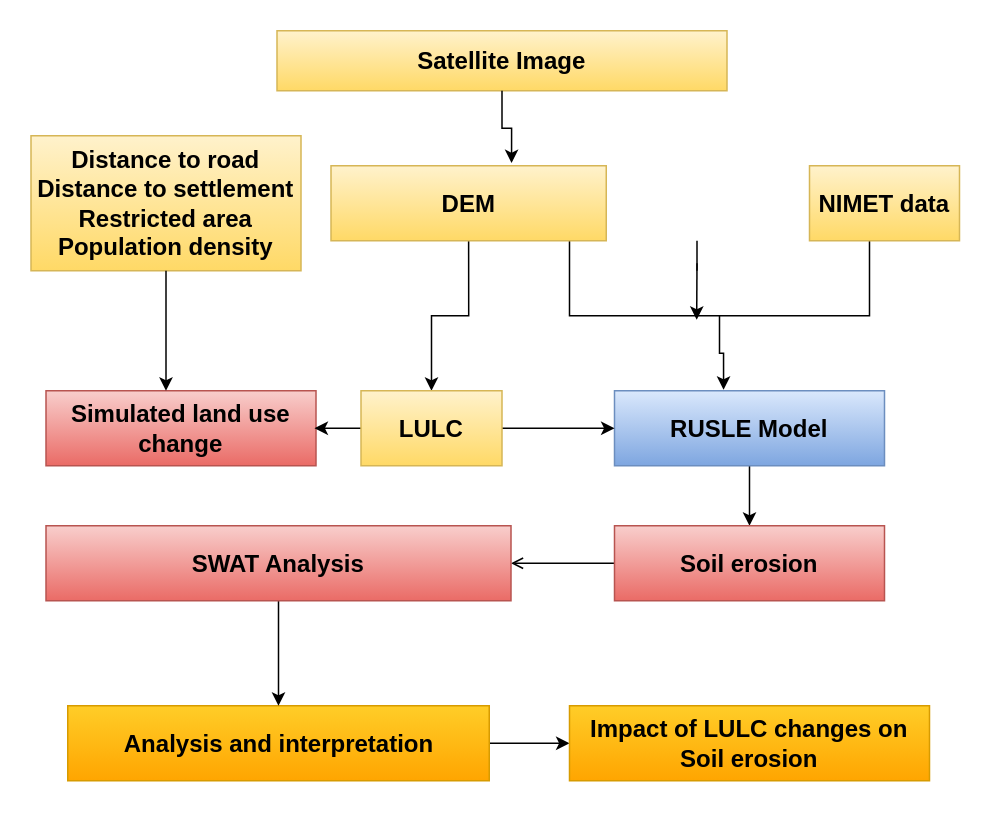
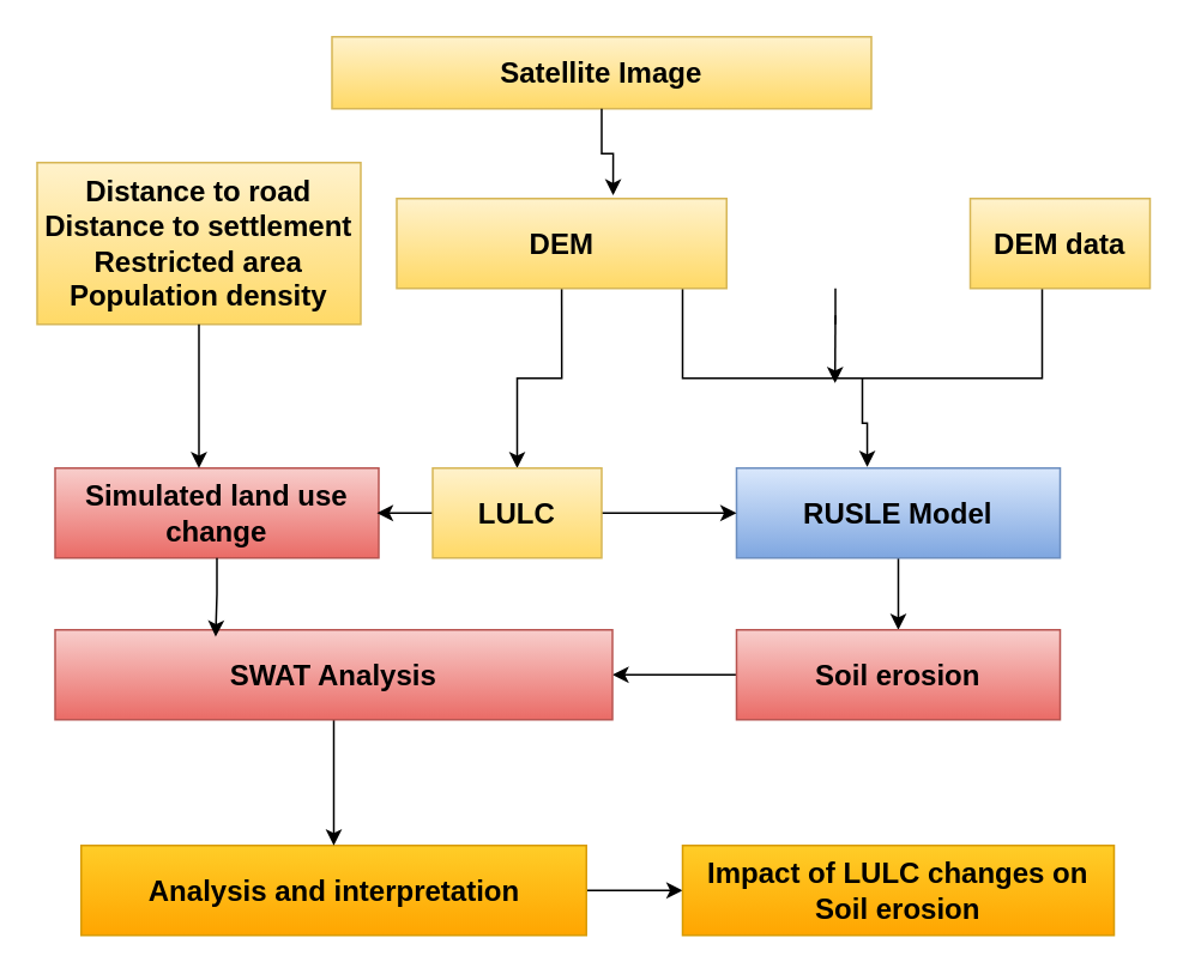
  <mxCell id="0" />
  <mxCell id="1" parent="0" />
  <mxCell id="2" value="&lt;font style=&quot;font-size: 16px;&quot;&gt;&lt;b&gt;Satellite Image&lt;/b&gt;&lt;/font&gt;" style="rounded=0;whiteSpace=wrap;html=1;fillColor=#fff2cc;gradientColor=#ffd966;strokeColor=#d6b656;" parent="1" vertex="1"><mxGeometry x="184" y="20" width="300" height="40" as="geometry" /></mxCell>
  <mxCell id="3" value="&lt;span style=&quot;font-size: 16px;&quot;&gt;&lt;b&gt;Distance to road&lt;/b&gt;&lt;/span&gt;&lt;div&gt;&lt;span style=&quot;font-size: 16px;&quot;&gt;&lt;b&gt;Distance to settlement&lt;/b&gt;&lt;/span&gt;&lt;/div&gt;&lt;div&gt;&lt;span style=&quot;font-size: 16px;&quot;&gt;&lt;b&gt;Restricted area&lt;/b&gt;&lt;/span&gt;&lt;/div&gt;&lt;div&gt;&lt;span style=&quot;font-size: 16px;&quot;&gt;&lt;b&gt;Population density&lt;/b&gt;&lt;/span&gt;&lt;/div&gt;" style="rounded=0;whiteSpace=wrap;html=1;fillColor=#fff2cc;gradientColor=#ffd966;strokeColor=#d6b656;" parent="1" vertex="1"><mxGeometry x="20" y="90" width="180" height="90" as="geometry" /></mxCell>
  <mxCell id="4" style="edgeStyle=orthogonalEdgeStyle;rounded=0;orthogonalLoop=1;jettySize=auto;html=1;exitX=0.5;exitY=1;exitDx=0;exitDy=0;" parent="1" source="5" target="7" edge="1"><mxGeometry relative="1" as="geometry" /></mxCell>
  <mxCell id="5" value="&lt;span style=&quot;font-size: 16px;&quot;&gt;&lt;b&gt;RUSLE Model&lt;/b&gt;&lt;/span&gt;" style="rounded=0;whiteSpace=wrap;html=1;fillColor=#dae8fc;gradientColor=#7ea6e0;strokeColor=#6c8ebf;" parent="1" vertex="1"><mxGeometry x="409" y="260" width="180" height="50" as="geometry" /></mxCell>
- <mxCell id="6" style="edgeStyle=orthogonalEdgeStyle;rounded=0;orthogonalLoop=1;jettySize=auto;html=1;exitX=0;exitY=0.5;exitDx=0;exitDy=0;entryX=1;entryY=0.5;entryDx=0;entryDy=0;endArrow=open;" edge="1" parent="1" source="7" target="22"><mxGeometry relative="1" as="geometry" /></mxCell>
+ <mxCell id="6" style="edgeStyle=orthogonalEdgeStyle;rounded=0;orthogonalLoop=1;jettySize=auto;html=1;exitX=0;exitY=0.5;exitDx=0;exitDy=0;entryX=1;entryY=0.5;entryDx=0;entryDy=0;" edge="1" parent="1" source="7" target="22"><mxGeometry relative="1" as="geometry" /></mxCell>
  <mxCell id="7" value="&lt;span style=&quot;font-size: 16px;&quot;&gt;&lt;b&gt;Soil erosion&lt;/b&gt;&lt;/span&gt;" style="rounded=0;whiteSpace=wrap;html=1;fillColor=#f8cecc;gradientColor=#ea6b66;strokeColor=#b85450;" parent="1" vertex="1"><mxGeometry x="409" y="350" width="180" height="50" as="geometry" /></mxCell>
  <mxCell id="8" value="&lt;span style=&quot;font-size: 16px;&quot;&gt;&lt;b&gt;Simulated land use change&lt;/b&gt;&lt;/span&gt;" style="rounded=0;whiteSpace=wrap;html=1;fillColor=#f8cecc;gradientColor=#ea6b66;strokeColor=#b85450;" parent="1" vertex="1"><mxGeometry x="30" y="260" width="180" height="50" as="geometry" /></mxCell>
  <mxCell id="9" value="" style="shape=partialRectangle;whiteSpace=wrap;html=1;bottom=1;right=1;left=1;top=0;fillColor=none;routingCenterX=-0.5;" parent="1" vertex="1"><mxGeometry x="379" y="160" width="200" height="50" as="geometry" /></mxCell>
  <mxCell id="10" style="edgeStyle=orthogonalEdgeStyle;rounded=0;orthogonalLoop=1;jettySize=auto;html=1;exitX=0.5;exitY=1;exitDx=0;exitDy=0;entryX=0.404;entryY=-0.013;entryDx=0;entryDy=0;entryPerimeter=0;" parent="1" source="9" target="5" edge="1"><mxGeometry relative="1" as="geometry" /></mxCell>
  <mxCell id="11" value="" style="line;strokeWidth=1;direction=south;html=1;" parent="1" vertex="1"><mxGeometry x="459" y="160" width="10" height="20" as="geometry" /></mxCell>
  <mxCell id="12" style="edgeStyle=orthogonalEdgeStyle;rounded=0;orthogonalLoop=1;jettySize=auto;html=1;exitX=0.5;exitY=1;exitDx=0;exitDy=0;" edge="1" parent="1" source="13" target="17"><mxGeometry relative="1" as="geometry" /></mxCell>
  <mxCell id="13" value="&lt;span style=&quot;font-size: 16px;&quot;&gt;&lt;b&gt;DEM&lt;/b&gt;&lt;/span&gt;" style="rounded=0;whiteSpace=wrap;html=1;fillColor=#fff2cc;gradientColor=#ffd966;strokeColor=#d6b656;" parent="1" vertex="1"><mxGeometry x="220" y="110" width="183.5" height="50" as="geometry" /></mxCell>
- <mxCell id="14" value="&lt;span style=&quot;font-size: 16px;&quot;&gt;&lt;b&gt;NIMET data&lt;/b&gt;&lt;/span&gt;" style="rounded=0;whiteSpace=wrap;html=1;fillColor=#fff2cc;gradientColor=#ffd966;strokeColor=#d6b656;" parent="1" vertex="1"><mxGeometry x="539" y="110" width="100" height="50" as="geometry" /></mxCell>
+ <mxCell id="14" value="&lt;span style=&quot;font-size: 16px;&quot;&gt;&lt;b&gt;DEM data&lt;/b&gt;&lt;/span&gt;" style="rounded=0;whiteSpace=wrap;html=1;fillColor=#fff2cc;gradientColor=#ffd966;strokeColor=#d6b656;" parent="1" vertex="1"><mxGeometry x="539" y="110" width="100" height="50" as="geometry" /></mxCell>
  <mxCell id="15" style="edgeStyle=orthogonalEdgeStyle;rounded=0;orthogonalLoop=1;jettySize=auto;html=1;exitX=1;exitY=0.5;exitDx=0;exitDy=0;" parent="1" source="17" target="5" edge="1"><mxGeometry relative="1" as="geometry" /></mxCell>
  <mxCell id="16" style="edgeStyle=orthogonalEdgeStyle;rounded=0;orthogonalLoop=1;jettySize=auto;html=1;exitX=0;exitY=0.5;exitDx=0;exitDy=0;entryX=1;entryY=0.5;entryDx=0;entryDy=0;" parent="1" source="17" edge="1"><mxGeometry relative="1" as="geometry"><mxPoint x="209" y="285" as="targetPoint" /></mxGeometry></mxCell>
  <mxCell id="17" value="&lt;span style=&quot;font-size: 16px;&quot;&gt;&lt;b&gt;LULC&lt;/b&gt;&lt;/span&gt;" style="rounded=0;whiteSpace=wrap;html=1;fillColor=#fff2cc;gradientColor=#ffd966;strokeColor=#d6b656;" parent="1" vertex="1"><mxGeometry x="240" y="260" width="94" height="50" as="geometry" /></mxCell>
  <mxCell id="18" style="edgeStyle=orthogonalEdgeStyle;rounded=0;orthogonalLoop=1;jettySize=auto;html=1;exitX=1;exitY=0.5;exitDx=0;exitDy=0;" edge="1" parent="1" source="19" target="20"><mxGeometry relative="1" as="geometry" /></mxCell>
  <mxCell id="19" value="&lt;span style=&quot;font-size: 16px;&quot;&gt;&lt;b&gt;Analysis and interpretation&lt;/b&gt;&lt;/span&gt;" style="rounded=0;whiteSpace=wrap;html=1;fillColor=#ffcd28;gradientColor=#ffa500;strokeColor=#d79b00;" parent="1" vertex="1"><mxGeometry x="44.5" y="470" width="281" height="50" as="geometry" /></mxCell>
  <mxCell id="20" value="&lt;span style=&quot;font-size: 16px;&quot;&gt;&lt;b&gt;Impact of LULC changes on Soil erosion&lt;/b&gt;&lt;/span&gt;" style="rounded=0;whiteSpace=wrap;html=1;fillColor=#ffcd28;gradientColor=#ffa500;strokeColor=#d79b00;" parent="1" vertex="1"><mxGeometry x="379" y="470" width="240" height="50" as="geometry" /></mxCell>
  <mxCell id="21" style="edgeStyle=orthogonalEdgeStyle;rounded=0;orthogonalLoop=1;jettySize=auto;html=1;exitX=0.5;exitY=1;exitDx=0;exitDy=0;entryX=0.5;entryY=0;entryDx=0;entryDy=0;" edge="1" parent="1" source="22" target="19"><mxGeometry relative="1" as="geometry" /></mxCell>
  <mxCell id="22" value="&lt;span style=&quot;font-size: 16px;&quot;&gt;&lt;b&gt;SWAT Analysis&lt;/b&gt;&lt;/span&gt;" style="rounded=0;whiteSpace=wrap;html=1;fillColor=#f8cecc;gradientColor=#ea6b66;strokeColor=#b85450;" vertex="1" parent="1"><mxGeometry x="30" y="350" width="310" height="50" as="geometry" /></mxCell>
+ <mxCell id="23" style="edgeStyle=orthogonalEdgeStyle;rounded=0;orthogonalLoop=1;jettySize=auto;html=1;exitX=0.5;exitY=1;exitDx=0;exitDy=0;entryX=0.288;entryY=0.076;entryDx=0;entryDy=0;entryPerimeter=0;" edge="1" parent="1" source="8" target="22"><mxGeometry relative="1" as="geometry" /></mxCell>
  <mxCell id="24" style="edgeStyle=orthogonalEdgeStyle;rounded=0;orthogonalLoop=1;jettySize=auto;html=1;exitX=0.5;exitY=1;exitDx=0;exitDy=0;" edge="1" parent="1" source="3"><mxGeometry relative="1" as="geometry"><mxPoint x="109.5" y="230" as="sourcePoint" /><mxPoint x="110" y="260" as="targetPoint" /></mxGeometry></mxCell>
  <mxCell id="25" style="edgeStyle=orthogonalEdgeStyle;rounded=0;orthogonalLoop=1;jettySize=auto;html=1;exitX=0.75;exitY=0.5;exitDx=0;exitDy=0;exitPerimeter=0;entryX=0.424;entryY=1.054;entryDx=0;entryDy=0;entryPerimeter=0;" edge="1" parent="1" source="11" target="9"><mxGeometry relative="1" as="geometry" /></mxCell>
  <mxCell id="26" style="edgeStyle=orthogonalEdgeStyle;rounded=0;orthogonalLoop=1;jettySize=auto;html=1;exitX=0.5;exitY=1;exitDx=0;exitDy=0;entryX=0.656;entryY=-0.035;entryDx=0;entryDy=0;entryPerimeter=0;" edge="1" parent="1" source="2" target="13"><mxGeometry relative="1" as="geometry" /></mxCell>
